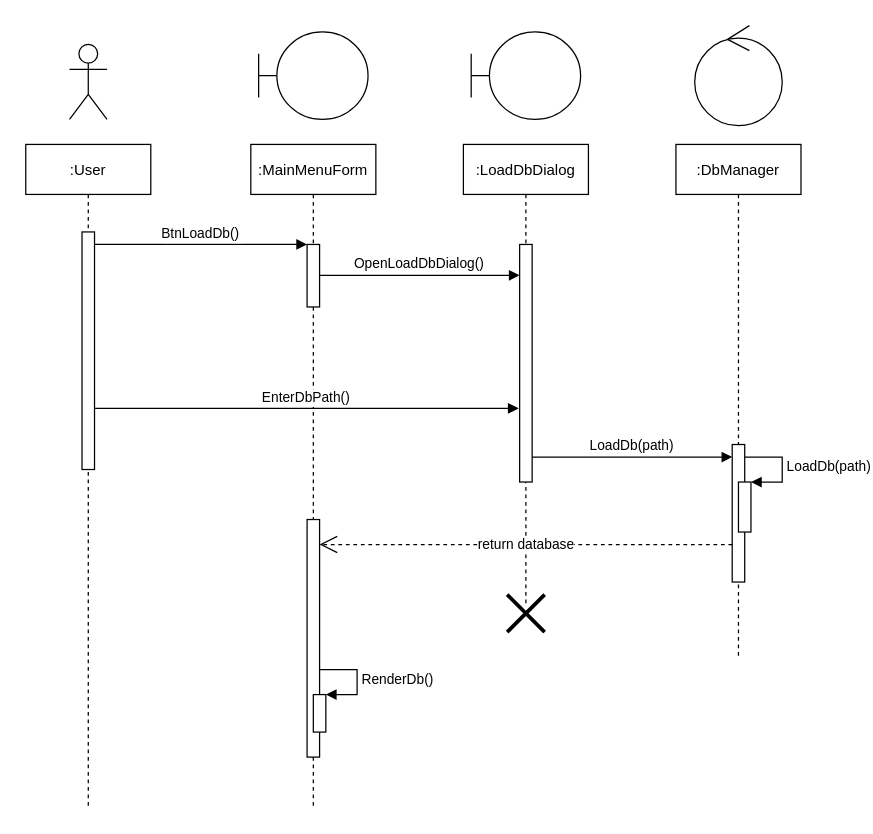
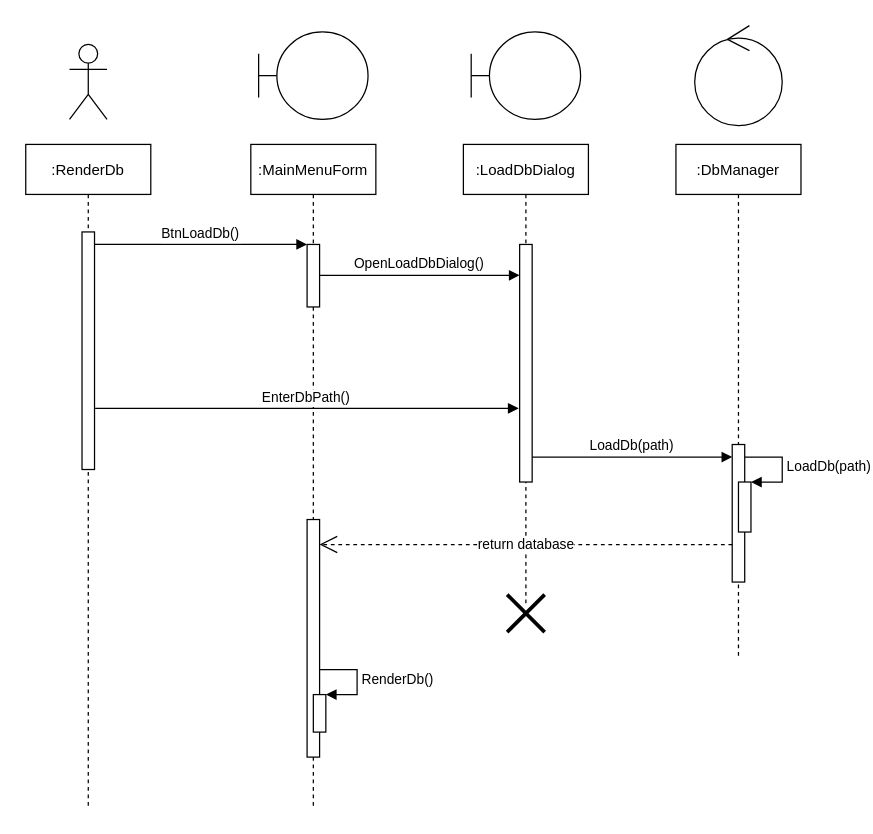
  <mxCell id="0" />
  <mxCell id="1" parent="0" />
- <mxCell id="2" value=":User" style="shape=umlLifeline;perimeter=lifelinePerimeter;container=1;collapsible=0;recursiveResize=0;rounded=0;shadow=0;strokeWidth=1;" vertex="1" parent="1"><mxGeometry x="20" y="115" width="100" height="530" as="geometry" /></mxCell>
+ <mxCell id="2" value=":RenderDb" style="shape=umlLifeline;perimeter=lifelinePerimeter;container=1;collapsible=0;recursiveResize=0;rounded=0;shadow=0;strokeWidth=1;" vertex="1" parent="1"><mxGeometry x="20" y="115" width="100" height="530" as="geometry" /></mxCell>
  <mxCell id="3" value="" style="points=[];perimeter=orthogonalPerimeter;rounded=0;shadow=0;strokeWidth=1;" vertex="1" parent="2"><mxGeometry x="45" y="70" width="10" height="190" as="geometry" /></mxCell>
  <mxCell id="4" value=":MainMenuForm" style="shape=umlLifeline;perimeter=lifelinePerimeter;container=1;collapsible=0;recursiveResize=0;rounded=0;shadow=0;strokeWidth=1;" vertex="1" parent="1"><mxGeometry x="200" y="115" width="100" height="530" as="geometry" /></mxCell>
  <mxCell id="5" value="" style="points=[];perimeter=orthogonalPerimeter;rounded=0;shadow=0;strokeWidth=1;" vertex="1" parent="4"><mxGeometry x="45" y="80" width="10" height="50" as="geometry" /></mxCell>
  <mxCell id="6" value="" style="html=1;points=[];perimeter=orthogonalPerimeter;" vertex="1" parent="4"><mxGeometry x="45" y="300" width="10" height="190" as="geometry" /></mxCell>
  <mxCell id="7" value="" style="html=1;points=[];perimeter=orthogonalPerimeter;" vertex="1" parent="4"><mxGeometry x="50" y="440" width="10" height="30" as="geometry" /></mxCell>
  <mxCell id="8" value="RenderDb()" style="edgeStyle=orthogonalEdgeStyle;html=1;align=left;spacingLeft=2;endArrow=block;rounded=0;entryX=1;entryY=0;" edge="1" parent="4" target="7"><mxGeometry relative="1" as="geometry"><mxPoint x="55" y="420" as="sourcePoint" /><Array as="points"><mxPoint x="85" y="420" /></Array></mxGeometry></mxCell>
  <mxCell id="9" value="BtnLoadDb()" style="verticalAlign=bottom;endArrow=block;entryX=0;entryY=0;shadow=0;strokeWidth=1;" edge="1" parent="1" source="3" target="5"><mxGeometry relative="1" as="geometry"><mxPoint x="175" y="195" as="sourcePoint" /></mxGeometry></mxCell>
  <mxCell id="10" value=":LoadDbDialog" style="shape=umlLifeline;perimeter=lifelinePerimeter;container=1;collapsible=0;recursiveResize=0;rounded=0;shadow=0;strokeWidth=1;" vertex="1" parent="1"><mxGeometry x="370" y="115" width="100" height="370" as="geometry" /></mxCell>
  <mxCell id="11" value="" style="points=[];perimeter=orthogonalPerimeter;rounded=0;shadow=0;strokeWidth=1;" vertex="1" parent="10"><mxGeometry x="45" y="80" width="10" height="190" as="geometry" /></mxCell>
  <mxCell id="12" value="OpenLoadDbDialog()" style="verticalAlign=bottom;endArrow=block;entryX=0;entryY=0;shadow=0;strokeWidth=1;exitX=0.993;exitY=0.496;exitDx=0;exitDy=0;exitPerimeter=0;" edge="1" parent="10" source="5"><mxGeometry relative="1" as="geometry"><mxPoint x="-110" y="105" as="sourcePoint" /><mxPoint x="45" y="104.66" as="targetPoint" /></mxGeometry></mxCell>
  <mxCell id="13" value="LoadDb(path)" style="verticalAlign=bottom;endArrow=block;entryX=0;entryY=0;shadow=0;strokeWidth=1;exitX=0.993;exitY=0.496;exitDx=0;exitDy=0;exitPerimeter=0;" edge="1" parent="10"><mxGeometry relative="1" as="geometry"><mxPoint x="55" y="250.14" as="sourcePoint" /><mxPoint x="215.07" y="250" as="targetPoint" /></mxGeometry></mxCell>
  <mxCell id="14" value="" style="shape=umlDestroy;whiteSpace=wrap;html=1;strokeWidth=3;" vertex="1" parent="10"><mxGeometry x="35" y="360" width="30" height="30" as="geometry" /></mxCell>
  <mxCell id="15" value=":DbManager" style="shape=umlLifeline;perimeter=lifelinePerimeter;container=1;collapsible=0;recursiveResize=0;rounded=0;shadow=0;strokeWidth=1;" vertex="1" parent="1"><mxGeometry x="540" y="115" width="100" height="410" as="geometry" /></mxCell>
  <mxCell id="16" value="" style="points=[];perimeter=orthogonalPerimeter;rounded=0;shadow=0;strokeWidth=1;" vertex="1" parent="15"><mxGeometry x="45" y="240" width="10" height="110" as="geometry" /></mxCell>
  <mxCell id="17" value="" style="html=1;points=[];perimeter=orthogonalPerimeter;" vertex="1" parent="15"><mxGeometry x="50" y="270" width="10" height="40" as="geometry" /></mxCell>
  <mxCell id="18" value="LoadDb(path)" style="edgeStyle=orthogonalEdgeStyle;html=1;align=left;spacingLeft=2;endArrow=block;rounded=0;entryX=1;entryY=0;" edge="1" parent="15" target="17"><mxGeometry relative="1" as="geometry"><mxPoint x="55" y="250" as="sourcePoint" /><Array as="points"><mxPoint x="85" y="250" /></Array></mxGeometry></mxCell>
  <mxCell id="19" value="EnterDbPath()" style="verticalAlign=bottom;endArrow=block;shadow=0;strokeWidth=1;exitX=1.046;exitY=0.743;exitDx=0;exitDy=0;exitPerimeter=0;entryX=-0.08;entryY=0.69;entryDx=0;entryDy=0;entryPerimeter=0;" edge="1" parent="1" source="3" target="11"><mxGeometry relative="1" as="geometry"><mxPoint x="79.72" y="325" as="sourcePoint" /><mxPoint x="410" y="325" as="targetPoint" /></mxGeometry></mxCell>
  <mxCell id="20" value="return database" style="endArrow=open;endSize=12;dashed=1;html=1;rounded=0;" edge="1" parent="1" source="16"><mxGeometry width="160" relative="1" as="geometry"><mxPoint x="510" y="445" as="sourcePoint" /><mxPoint x="255" y="435" as="targetPoint" /><Array as="points"><mxPoint x="460" y="435" /></Array></mxGeometry></mxCell>
  <mxCell id="21" value="" style="shape=umlBoundary;whiteSpace=wrap;html=1;" vertex="1" parent="1"><mxGeometry x="206.25" y="25" width="87.5" height="70" as="geometry" /></mxCell>
  <mxCell id="22" value="" style="shape=umlBoundary;whiteSpace=wrap;html=1;" vertex="1" parent="1"><mxGeometry x="376.25" y="25" width="87.5" height="70" as="geometry" /></mxCell>
  <mxCell id="23" value="" style="ellipse;shape=umlControl;whiteSpace=wrap;html=1;" vertex="1" parent="1"><mxGeometry x="555" y="20" width="70" height="80" as="geometry" /></mxCell>
  <mxCell id="24" value="" style="shape=umlActor;verticalLabelPosition=bottom;verticalAlign=top;html=1;" vertex="1" parent="1"><mxGeometry x="55" width="30" height="60" as="geometry" y="35" /></mxCell>
